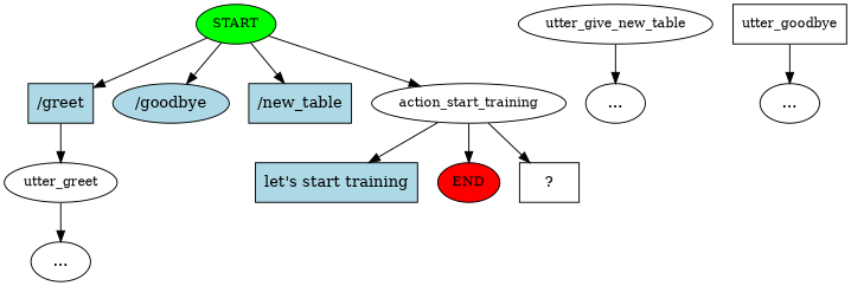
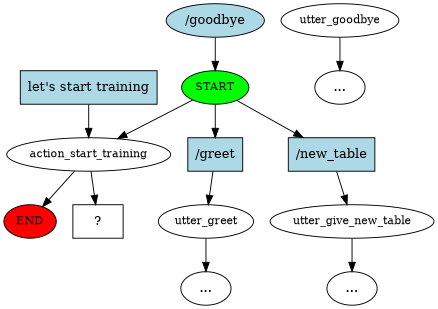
  digraph {
    n1 [fillcolor=green fontsize=12 label=START style=filled]
    n2 [fillcolor=lightblue label="\/greet" shape=rect style=filled]
    n3 [fillcolor=lightblue label="\/goodbye" shape=ellipse style=filled]
    n4 [fillcolor=lightblue label="\/new_table" shape=rect style=filled]
    n5 [fontsize=12 label=action_start_training]
    n6 [fontsize=12 label=utter_greet]
    n7 [fontsize=12 label=utter_give_new_table]
    n8 [fillcolor=lightblue label="let\'s\ start\ training" shape=rect style=filled]
    n9 [fillcolor=red fontsize=12 label=END style=filled]
    n10 [label="..."]
-   n11 [fontsize=12 label=utter_goodbye shape=box]
+   n11 [fontsize=12 label=utter_goodbye]
    n12 [label="..."]
    n13 [label="..."]
    n14 [label="  ?  " shape=rect]
    n1 -> n2
-   n1 -> n3
+   n3 -> n1
    n1 -> n4
    n1 -> n5
    n2 -> n6
+   n4 -> n7
    n5 -> n9
    n5 -> n14
    n6 -> n10
    n7 -> n13
-   n5 -> n8
+   n8 -> n5
    n11 -> n12
  }
